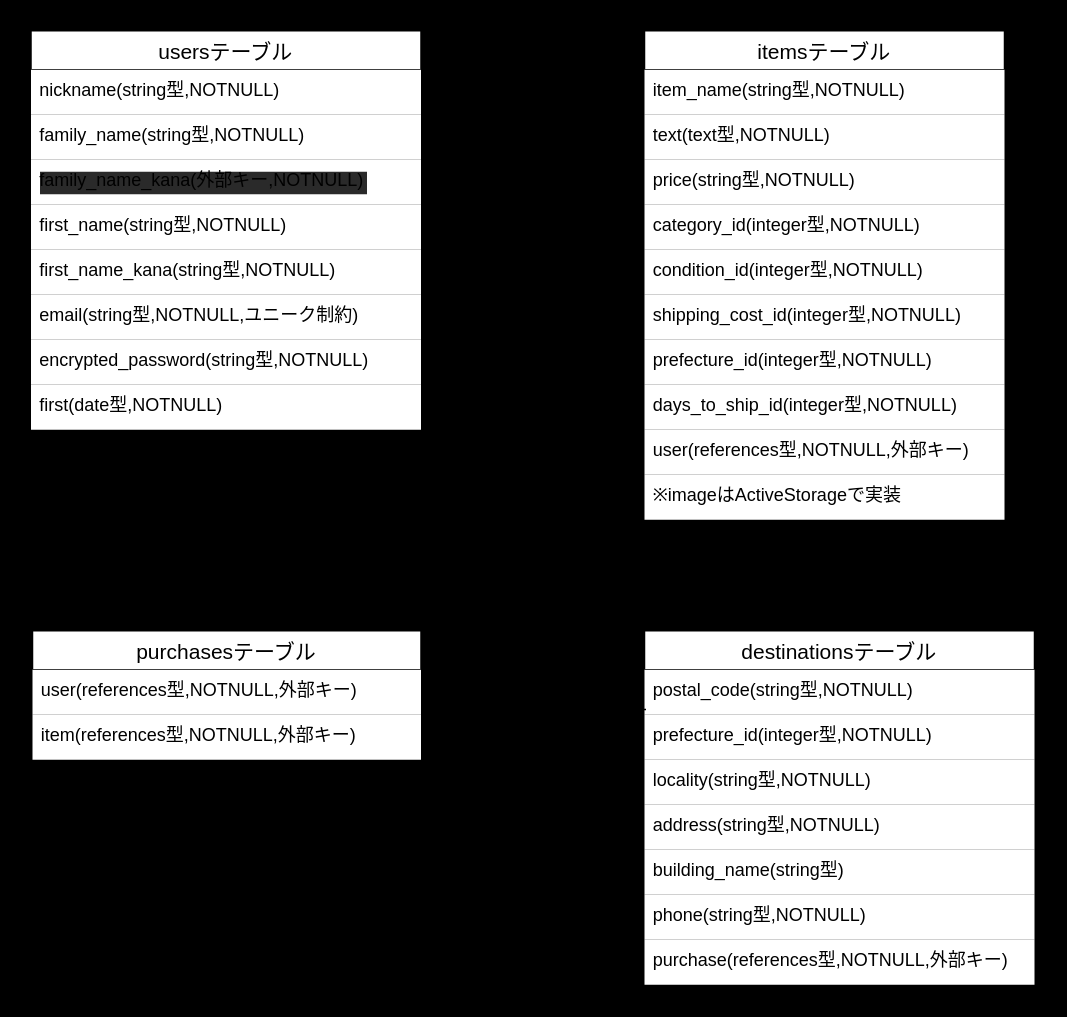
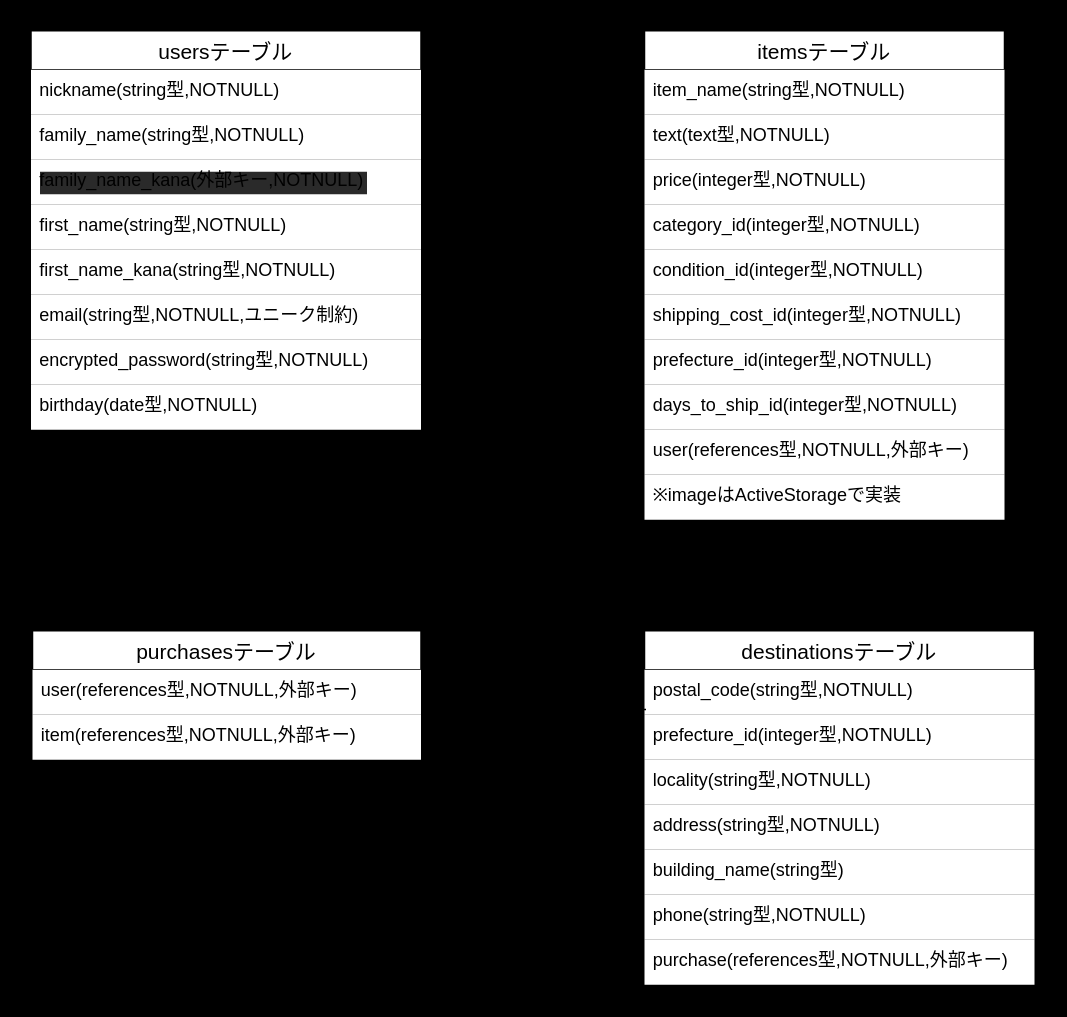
  <mxCell id="0" />
  <mxCell id="1" parent="0" />
  <mxCell id="2" value="usersテーブル" style="swimlane;fontStyle=0;childLayout=stackLayout;horizontal=1;startSize=26;horizontalStack=0;resizeParent=1;resizeParentMax=0;resizeLast=0;collapsible=1;marginBottom=0;align=center;fontSize=14;" parent="1" vertex="1"><mxGeometry x="20" y="20" width="260" height="266" as="geometry"><mxRectangle x="80" y="120" width="70" height="26" as="alternateBounds" /></mxGeometry></mxCell>
  <mxCell id="3" value="nickname(string型,NOTNULL)" style="text;strokeColor=none;fillColor=default;spacingLeft=4;spacingRight=4;overflow=hidden;rotatable=0;points=[[0,0.5],[1,0.5]];portConstraint=eastwest;fontSize=12;" parent="2" vertex="1"><mxGeometry y="26" width="260" height="30" as="geometry" /></mxCell>
  <mxCell id="4" value="family_name(string型,NOTNULL)&#10;" style="text;strokeColor=none;fillColor=default;spacingLeft=4;spacingRight=4;overflow=hidden;rotatable=0;points=[[0,0.5],[1,0.5]];portConstraint=eastwest;fontSize=12;" parent="2" vertex="1"><mxGeometry y="56" width="260" height="30" as="geometry" /></mxCell>
  <mxCell id="5" value="" style="endArrow=ERmany;html=1;rounded=0;entryX=-0.008;entryY=0.133;entryDx=0;entryDy=0;entryPerimeter=0;startArrow=ERone;startFill=0;endFill=0;" parent="2" target="19" edge="1"><mxGeometry relative="1" as="geometry"><mxPoint x="259" y="90" as="sourcePoint" /><mxPoint x="419" y="90" as="targetPoint" /></mxGeometry></mxCell>
  <mxCell id="6" value="family_name_kana(外部キー,NOTNULL)" style="text;strokeColor=none;fillColor=default;spacingLeft=4;spacingRight=4;overflow=hidden;rotatable=0;points=[[0,0.5],[1,0.5]];portConstraint=eastwest;fontSize=12;labelBackgroundColor=#2A2A2A;labelBorderColor=none;" parent="2" vertex="1"><mxGeometry y="86" width="260" height="30" as="geometry" /></mxCell>
  <mxCell id="7" value="first_name(string型,NOTNULL)" style="text;strokeColor=none;fillColor=default;spacingLeft=4;spacingRight=4;overflow=hidden;rotatable=0;points=[[0,0.5],[1,0.5]];portConstraint=eastwest;fontSize=12;" parent="2" vertex="1"><mxGeometry y="116" width="260" height="30" as="geometry" /></mxCell>
  <mxCell id="8" value="first_name_kana(string型,NOTNULL)" style="text;strokeColor=none;fillColor=default;spacingLeft=4;spacingRight=4;overflow=hidden;rotatable=0;points=[[0,0.5],[1,0.5]];portConstraint=eastwest;fontSize=12;" parent="2" vertex="1"><mxGeometry y="146" width="260" height="30" as="geometry" /></mxCell>
  <mxCell id="9" value="email(string型,NOTNULL,ユニーク制約)" style="text;strokeColor=none;fillColor=default;spacingLeft=4;spacingRight=4;overflow=hidden;rotatable=0;points=[[0,0.5],[1,0.5]];portConstraint=eastwest;fontSize=12;" parent="2" vertex="1"><mxGeometry y="176" width="260" height="30" as="geometry" /></mxCell>
  <mxCell id="10" value="encrypted_password(string型,NOTNULL)" style="text;strokeColor=none;fillColor=default;spacingLeft=4;spacingRight=4;overflow=hidden;rotatable=0;points=[[0,0.5],[1,0.5]];portConstraint=eastwest;fontSize=12;" parent="2" vertex="1"><mxGeometry y="206" width="260" height="30" as="geometry" /></mxCell>
- <mxCell id="11" value="first(date型,NOTNULL)" style="text;strokeColor=none;fillColor=default;spacingLeft=4;spacingRight=4;overflow=hidden;rotatable=0;points=[[0,0.5],[1,0.5]];portConstraint=eastwest;fontSize=12;" parent="2" vertex="1"><mxGeometry y="236" width="260" height="30" as="geometry" /></mxCell>
+ <mxCell id="11" value="birthday(date型,NOTNULL)" style="text;strokeColor=none;fillColor=default;spacingLeft=4;spacingRight=4;overflow=hidden;rotatable=0;points=[[0,0.5],[1,0.5]];portConstraint=eastwest;fontSize=12;" parent="2" vertex="1"><mxGeometry y="236" width="260" height="30" as="geometry" /></mxCell>
  <mxCell id="12" style="edgeStyle=none;html=1;" parent="1" edge="1"><mxGeometry relative="1" as="geometry"><mxPoint x="609" y="108" as="targetPoint" /><mxPoint x="609" y="108" as="sourcePoint" /></mxGeometry></mxCell>
  <mxCell id="13" style="edgeStyle=none;html=1;exitX=0.5;exitY=1;exitDx=0;exitDy=0;startArrow=none;entryX=0.496;entryY=1.023;entryDx=0;entryDy=0;entryPerimeter=0;" parent="1" edge="1"><mxGeometry relative="1" as="geometry"><mxPoint x="538.04" y="240.92" as="targetPoint" /><mxPoint x="539" y="240" as="sourcePoint" /></mxGeometry></mxCell>
  <mxCell id="14" style="edgeStyle=none;html=1;" parent="1" edge="1"><mxGeometry relative="1" as="geometry"><mxPoint x="609" y="78" as="targetPoint" /><mxPoint x="609" y="78" as="sourcePoint" /></mxGeometry></mxCell>
  <mxCell id="15" style="edgeStyle=none;html=1;" parent="1" edge="1"><mxGeometry relative="1" as="geometry"><mxPoint x="599" y="107" as="targetPoint" /><mxPoint x="619" y="107" as="sourcePoint" /></mxGeometry></mxCell>
  <mxCell id="16" value="itemsテーブル" style="swimlane;fontStyle=0;childLayout=stackLayout;horizontal=1;startSize=26;horizontalStack=0;resizeParent=1;resizeParentMax=0;resizeLast=0;collapsible=1;marginBottom=0;align=center;fontSize=14;" parent="1" vertex="1"><mxGeometry x="429" y="20" width="240" height="326" as="geometry"><mxRectangle x="480" y="120" width="70" height="26" as="alternateBounds" /></mxGeometry></mxCell>
  <mxCell id="17" value="item_name(string型,NOTNULL)" style="text;strokeColor=none;fillColor=default;spacingLeft=4;spacingRight=4;overflow=hidden;rotatable=0;points=[[0,0.5],[1,0.5]];portConstraint=eastwest;fontSize=12;" parent="16" vertex="1"><mxGeometry y="26" width="240" height="30" as="geometry" /></mxCell>
  <mxCell id="18" value="text(text型,NOTNULL)" style="text;strokeColor=none;fillColor=default;spacingLeft=4;spacingRight=4;overflow=hidden;rotatable=0;points=[[0,0.5],[1,0.5]];portConstraint=eastwest;fontSize=12;" parent="16" vertex="1"><mxGeometry y="56" width="240" height="30" as="geometry" /></mxCell>
- <mxCell id="19" value="price(string型,NOTNULL)" style="text;strokeColor=none;fillColor=default;spacingLeft=4;spacingRight=4;overflow=hidden;rotatable=0;points=[[0,0.5],[1,0.5]];portConstraint=eastwest;fontSize=12;" parent="16" vertex="1"><mxGeometry y="86" width="240" height="30" as="geometry" /></mxCell>
+ <mxCell id="19" value="price(integer型,NOTNULL)" style="text;strokeColor=none;fillColor=default;spacingLeft=4;spacingRight=4;overflow=hidden;rotatable=0;points=[[0,0.5],[1,0.5]];portConstraint=eastwest;fontSize=12;" parent="16" vertex="1"><mxGeometry y="86" width="240" height="30" as="geometry" /></mxCell>
  <mxCell id="20" value="category_id(integer型,NOTNULL)" style="text;strokeColor=none;fillColor=default;spacingLeft=4;spacingRight=4;overflow=hidden;rotatable=0;points=[[0,0.5],[1,0.5]];portConstraint=eastwest;fontSize=12;" parent="16" vertex="1"><mxGeometry y="116" width="240" height="30" as="geometry" /></mxCell>
  <mxCell id="21" value="condition_id(integer型,NOTNULL)" style="text;strokeColor=none;fillColor=default;spacingLeft=4;spacingRight=4;overflow=hidden;rotatable=0;points=[[0,0.5],[1,0.5]];portConstraint=eastwest;fontSize=12;" parent="16" vertex="1"><mxGeometry y="146" width="240" height="30" as="geometry" /></mxCell>
  <mxCell id="22" value="shipping_cost_id(integer型,NOTNULL)" style="text;strokeColor=none;fillColor=default;spacingLeft=4;spacingRight=4;overflow=hidden;rotatable=0;points=[[0,0.5],[1,0.5]];portConstraint=eastwest;fontSize=12;" parent="16" vertex="1"><mxGeometry y="176" width="240" height="30" as="geometry" /></mxCell>
  <mxCell id="23" value="prefecture_id(integer型,NOTNULL)" style="text;strokeColor=none;fillColor=default;spacingLeft=4;spacingRight=4;overflow=hidden;rotatable=0;points=[[0,0.5],[1,0.5]];portConstraint=eastwest;fontSize=12;" parent="16" vertex="1"><mxGeometry y="206" width="240" height="30" as="geometry" /></mxCell>
  <mxCell id="24" value="days_to_ship_id(integer型,NOTNULL)" style="text;strokeColor=none;fillColor=default;spacingLeft=4;spacingRight=4;overflow=hidden;rotatable=0;points=[[0,0.5],[1,0.5]];portConstraint=eastwest;fontSize=12;" parent="16" vertex="1"><mxGeometry y="236" width="240" height="30" as="geometry" /></mxCell>
  <mxCell id="25" value="user(references型,NOTNULL,外部キー)" style="text;strokeColor=none;fillColor=default;spacingLeft=4;spacingRight=4;overflow=hidden;rotatable=0;points=[[0,0.5],[1,0.5]];portConstraint=eastwest;fontSize=12;" parent="16" vertex="1"><mxGeometry y="266" width="240" height="30" as="geometry" /></mxCell>
  <mxCell id="26" value="※imageはActiveStorageで実装" style="text;strokeColor=none;fillColor=default;spacingLeft=4;spacingRight=4;overflow=hidden;rotatable=0;points=[[0,0.5],[1,0.5]];portConstraint=eastwest;fontSize=12;" parent="16" vertex="1"><mxGeometry y="296" width="240" height="30" as="geometry" /></mxCell>
  <mxCell id="27" value="purchasesテーブル" style="swimlane;fontStyle=0;childLayout=stackLayout;horizontal=1;startSize=26;horizontalStack=0;resizeParent=1;resizeParentMax=0;resizeLast=0;collapsible=1;marginBottom=0;align=center;fontSize=14;" parent="1" vertex="1"><mxGeometry x="21" y="420" width="259" height="86" as="geometry" /></mxCell>
  <mxCell id="28" value="user(references型,NOTNULL,外部キー)" style="text;strokeColor=none;fillColor=default;spacingLeft=4;spacingRight=4;overflow=hidden;rotatable=0;points=[[0,0.5],[1,0.5]];portConstraint=eastwest;fontSize=12;" parent="27" vertex="1"><mxGeometry y="26" width="259" height="30" as="geometry" /></mxCell>
  <mxCell id="29" value="item(references型,NOTNULL,外部キー)" style="text;strokeColor=none;fillColor=default;spacingLeft=4;spacingRight=4;overflow=hidden;rotatable=0;points=[[0,0.5],[1,0.5]];portConstraint=eastwest;fontSize=12;" parent="27" vertex="1"><mxGeometry y="56" width="259" height="30" as="geometry" /></mxCell>
  <mxCell id="30" value="destinationsテーブル" style="swimlane;fontStyle=0;childLayout=stackLayout;horizontal=1;startSize=26;horizontalStack=0;resizeParent=1;resizeParentMax=0;resizeLast=0;collapsible=1;marginBottom=0;align=center;fontSize=14;" parent="1" vertex="1"><mxGeometry x="429" y="420" width="260" height="236" as="geometry" /></mxCell>
  <mxCell id="31" value="postal_code(string型,NOTNULL)" style="text;strokeColor=none;fillColor=default;spacingLeft=4;spacingRight=4;overflow=hidden;rotatable=0;points=[[0,0.5],[1,0.5]];portConstraint=eastwest;fontSize=12;" parent="30" vertex="1"><mxGeometry y="26" width="260" height="30" as="geometry" /></mxCell>
  <mxCell id="32" value="prefecture_id(integer型,NOTNULL)&#10;" style="text;strokeColor=none;fillColor=default;spacingLeft=4;spacingRight=4;overflow=hidden;rotatable=0;points=[[0,0.5],[1,0.5]];portConstraint=eastwest;fontSize=12;" parent="30" vertex="1"><mxGeometry y="56" width="260" height="30" as="geometry" /></mxCell>
  <mxCell id="33" value="locality(string型,NOTNULL)&#10;" style="text;strokeColor=none;fillColor=default;spacingLeft=4;spacingRight=4;overflow=hidden;rotatable=0;points=[[0,0.5],[1,0.5]];portConstraint=eastwest;fontSize=12;" parent="30" vertex="1"><mxGeometry y="86" width="260" height="30" as="geometry" /></mxCell>
  <mxCell id="34" value="address(string型,NOTNULL)&#10;" style="text;strokeColor=none;fillColor=default;spacingLeft=4;spacingRight=4;overflow=hidden;rotatable=0;points=[[0,0.5],[1,0.5]];portConstraint=eastwest;fontSize=12;" parent="30" vertex="1"><mxGeometry y="116" width="260" height="30" as="geometry" /></mxCell>
  <mxCell id="35" value="building_name(string型)&#10;" style="text;strokeColor=none;fillColor=default;spacingLeft=4;spacingRight=4;overflow=hidden;rotatable=0;points=[[0,0.5],[1,0.5]];portConstraint=eastwest;fontSize=12;" parent="30" vertex="1"><mxGeometry y="146" width="260" height="30" as="geometry" /></mxCell>
  <mxCell id="36" value="phone(string型,NOTNULL)" style="text;strokeColor=none;fillColor=default;spacingLeft=4;spacingRight=4;overflow=hidden;rotatable=0;points=[[0,0.5],[1,0.5]];portConstraint=eastwest;fontSize=12;" parent="30" vertex="1"><mxGeometry y="176" width="260" height="30" as="geometry" /></mxCell>
  <mxCell id="37" value="purchase(references型,NOTNULL,外部キー)&#10;" style="text;strokeColor=none;fillColor=default;spacingLeft=4;spacingRight=4;overflow=hidden;rotatable=0;points=[[0,0.5],[1,0.5]];portConstraint=eastwest;fontSize=12;" parent="30" vertex="1"><mxGeometry y="206" width="260" height="30" as="geometry" /></mxCell>
  <mxCell id="38" style="edgeStyle=none;html=1;" parent="1" edge="1"><mxGeometry relative="1" as="geometry"><mxPoint x="619" y="91" as="targetPoint" /><mxPoint x="619" y="91" as="sourcePoint" /></mxGeometry></mxCell>
  <mxCell id="39" value="" style="edgeStyle=none;html=1;exitX=0;exitY=0;exitDx=0;exitDy=0;endArrow=none;entryX=0;entryY=0;entryDx=0;entryDy=0;" parent="1" source="16" target="16" edge="1"><mxGeometry relative="1" as="geometry"><mxPoint x="429" y="220" as="targetPoint" /><mxPoint x="429" y="20" as="sourcePoint" /><Array as="points"><mxPoint x="429" y="20" /></Array></mxGeometry></mxCell>
  <mxCell id="40" style="edgeStyle=none;html=1;exitX=1;exitY=0.5;exitDx=0;exitDy=0;" parent="1" source="18" edge="1"><mxGeometry relative="1" as="geometry"><mxPoint x="669" y="91" as="targetPoint" /></mxGeometry></mxCell>
  <mxCell id="41" style="edgeStyle=none;html=1;exitX=1;exitY=0.5;exitDx=0;exitDy=0;" parent="1" source="17" edge="1"><mxGeometry relative="1" as="geometry"><mxPoint x="669" y="61" as="targetPoint" /></mxGeometry></mxCell>
  <mxCell id="42" style="edgeStyle=none;html=1;" parent="1" edge="1"><mxGeometry relative="1" as="geometry"><mxPoint x="669" y="61" as="targetPoint" /><mxPoint x="669" y="61" as="sourcePoint" /></mxGeometry></mxCell>
  <mxCell id="43" value="" style="endArrow=ERone;html=1;rounded=0;startArrow=ERone;startFill=0;endFill=0;" parent="1" edge="1"><mxGeometry relative="1" as="geometry"><mxPoint x="280" y="472.5" as="sourcePoint" /><mxPoint x="430" y="472.5" as="targetPoint" /><Array as="points"><mxPoint x="320" y="472.5" /><mxPoint x="350" y="472.5" /></Array></mxGeometry></mxCell>
